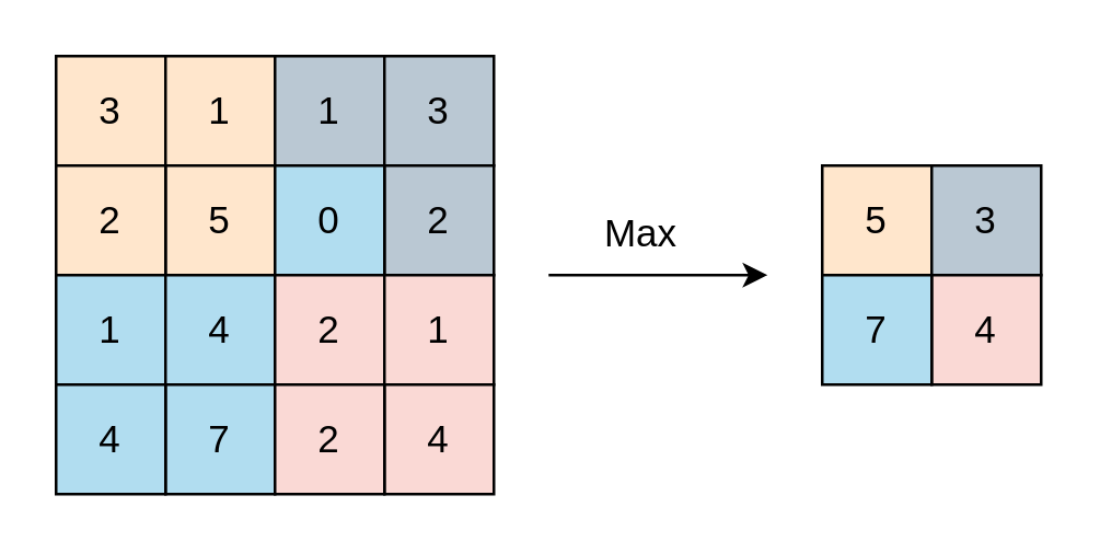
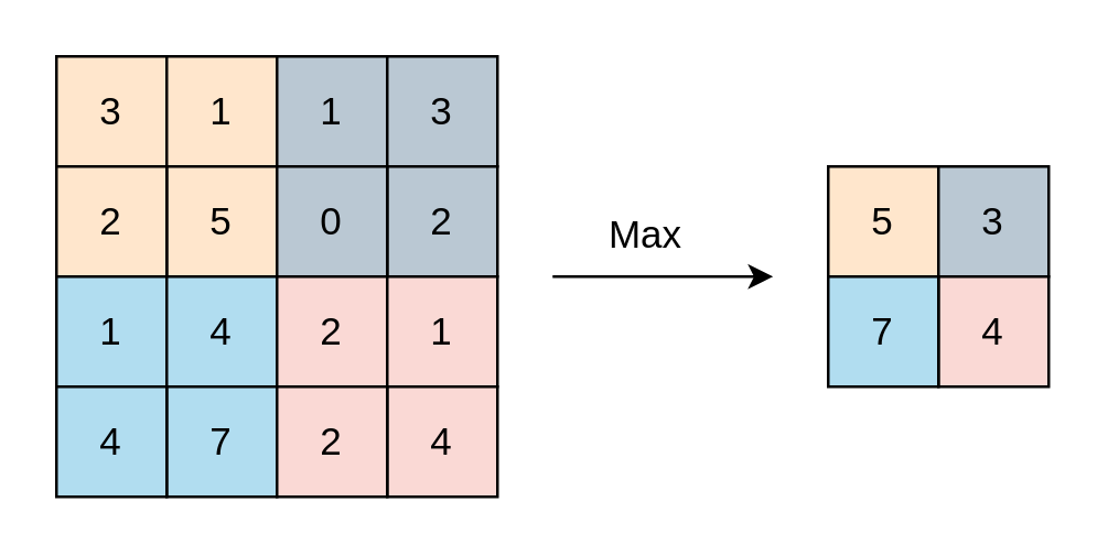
  <mxCell id="0" />
  <mxCell id="1" parent="0" />
  <mxCell id="2" value="3" style="whiteSpace=wrap;html=1;aspect=fixed;fillColor=#ffe6cc;strokeColor=#000000;fontSize=14;" vertex="1" parent="1"><mxGeometry x="20" y="20" width="40" height="40" as="geometry" /></mxCell>
  <mxCell id="3" value="1" style="whiteSpace=wrap;html=1;aspect=fixed;fillColor=#ffe6cc;strokeColor=#000000;fontSize=14;" vertex="1" parent="1"><mxGeometry x="60" y="20" width="40" height="40" as="geometry" /></mxCell>
  <mxCell id="4" value="5" style="whiteSpace=wrap;html=1;aspect=fixed;fillColor=#ffe6cc;strokeColor=#000000;fontSize=14;" vertex="1" parent="1"><mxGeometry x="60" y="60" width="40" height="40" as="geometry" /></mxCell>
  <mxCell id="5" value="2" style="whiteSpace=wrap;html=1;aspect=fixed;fillColor=#ffe6cc;strokeColor=#000000;fontSize=14;" vertex="1" parent="1"><mxGeometry x="20" y="60" width="40" height="40" as="geometry" /></mxCell>
  <mxCell id="6" value="1" style="whiteSpace=wrap;html=1;aspect=fixed;fillColor=#bac8d3;strokeColor=#000000;fontSize=14;" vertex="1" parent="1"><mxGeometry x="100" y="20" width="40" height="40" as="geometry" /></mxCell>
  <mxCell id="7" value="3" style="whiteSpace=wrap;html=1;aspect=fixed;fillColor=#bac8d3;strokeColor=#000000;fontSize=14;" vertex="1" parent="1"><mxGeometry x="140" y="20" width="40" height="40" as="geometry" /></mxCell>
  <mxCell id="8" value="2" style="whiteSpace=wrap;html=1;aspect=fixed;fillColor=#bac8d3;strokeColor=#000000;fontSize=14;" vertex="1" parent="1"><mxGeometry x="140" y="60" width="40" height="40" as="geometry" /></mxCell>
- <mxCell id="9" value="0" style="whiteSpace=wrap;html=1;aspect=fixed;fillColor=#b1ddf0;strokeColor=#000000;fontSize=14;" vertex="1" parent="1"><mxGeometry x="100" y="60" width="40" height="40" as="geometry" /></mxCell>
+ <mxCell id="9" value="0" style="whiteSpace=wrap;html=1;aspect=fixed;fillColor=#bac8d3;strokeColor=#000000;fontSize=14;" vertex="1" parent="1"><mxGeometry x="100" y="60" width="40" height="40" as="geometry" /></mxCell>
  <mxCell id="10" value="1" style="whiteSpace=wrap;html=1;aspect=fixed;fillColor=#b1ddf0;strokeColor=#000000;fontSize=14;" vertex="1" parent="1"><mxGeometry x="20" y="100" width="40" height="40" as="geometry" /></mxCell>
  <mxCell id="11" value="4" style="whiteSpace=wrap;html=1;aspect=fixed;fillColor=#b1ddf0;strokeColor=#000000;fontSize=14;" vertex="1" parent="1"><mxGeometry x="60" y="100" width="40" height="40" as="geometry" /></mxCell>
  <mxCell id="12" value="7" style="whiteSpace=wrap;html=1;aspect=fixed;fillColor=#b1ddf0;strokeColor=#000000;fontSize=14;" vertex="1" parent="1"><mxGeometry x="60" y="140" width="40" height="40" as="geometry" /></mxCell>
  <mxCell id="13" value="4" style="whiteSpace=wrap;html=1;aspect=fixed;fillColor=#b1ddf0;strokeColor=#000000;fontSize=14;" vertex="1" parent="1"><mxGeometry x="20" y="140" width="40" height="40" as="geometry" /></mxCell>
  <mxCell id="14" value="2" style="whiteSpace=wrap;html=1;aspect=fixed;fillColor=#fad9d5;strokeColor=#000000;fontSize=14;" vertex="1" parent="1"><mxGeometry x="100" y="100" width="40" height="40" as="geometry" /></mxCell>
  <mxCell id="15" value="1" style="whiteSpace=wrap;html=1;aspect=fixed;fillColor=#fad9d5;strokeColor=#000000;fontSize=14;" vertex="1" parent="1"><mxGeometry x="140" y="100" width="40" height="40" as="geometry" /></mxCell>
  <mxCell id="16" value="4" style="whiteSpace=wrap;html=1;aspect=fixed;fillColor=#fad9d5;strokeColor=#000000;fontSize=14;" vertex="1" parent="1"><mxGeometry x="140" y="140" width="40" height="40" as="geometry" /></mxCell>
  <mxCell id="17" value="2" style="whiteSpace=wrap;html=1;aspect=fixed;fillColor=#fad9d5;strokeColor=#000000;fontSize=14;" vertex="1" parent="1"><mxGeometry x="100" y="140" width="40" height="40" as="geometry" /></mxCell>
  <mxCell id="18" value="5" style="whiteSpace=wrap;html=1;aspect=fixed;fillColor=#ffe6cc;strokeColor=#000000;fontSize=14;" vertex="1" parent="1"><mxGeometry x="300" y="60" width="40" height="40" as="geometry" /></mxCell>
  <mxCell id="19" value="3" style="whiteSpace=wrap;html=1;aspect=fixed;fillColor=#bac8d3;strokeColor=#000000;fontSize=14;" vertex="1" parent="1"><mxGeometry x="340" y="60" width="40" height="40" as="geometry" /></mxCell>
  <mxCell id="20" value="4" style="whiteSpace=wrap;html=1;aspect=fixed;fillColor=#fad9d5;strokeColor=#000000;fontSize=14;" vertex="1" parent="1"><mxGeometry x="340" y="100" width="40" height="40" as="geometry" /></mxCell>
  <mxCell id="21" value="7" style="whiteSpace=wrap;html=1;aspect=fixed;fillColor=#b1ddf0;strokeColor=#000000;fontSize=14;" vertex="1" parent="1"><mxGeometry x="300" y="100" width="40" height="40" as="geometry" /></mxCell>
  <mxCell id="22" value="" style="endArrow=classic;html=1;rounded=0;fontSize=14;" edge="1" parent="1"><mxGeometry width="50" height="50" relative="1" as="geometry"><mxPoint x="200" y="100" as="sourcePoint" /><mxPoint x="280" y="100" as="targetPoint" /></mxGeometry></mxCell>
  <mxCell id="23" value="Max" style="text;html=1;strokeColor=none;fillColor=none;align=center;verticalAlign=middle;whiteSpace=wrap;rounded=0;fontSize=14;" vertex="1" parent="1"><mxGeometry x="204" y="70" width="60" height="30" as="geometry" /></mxCell>
